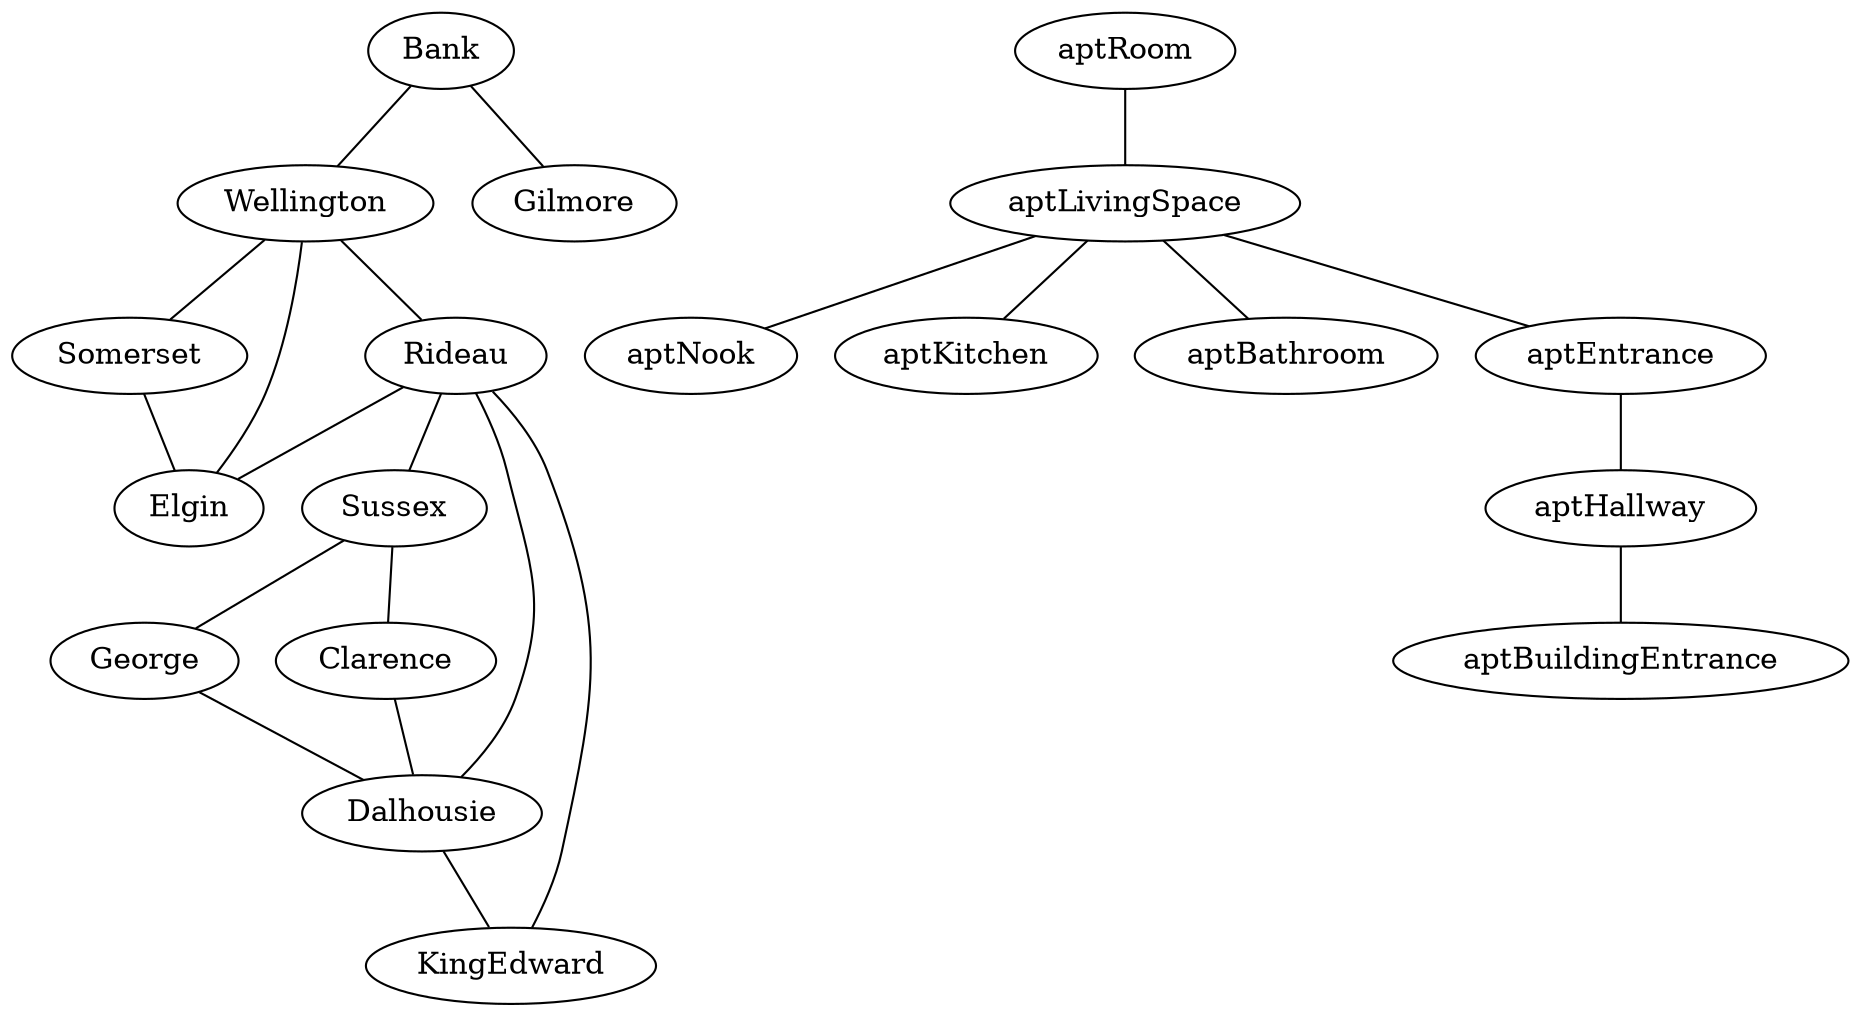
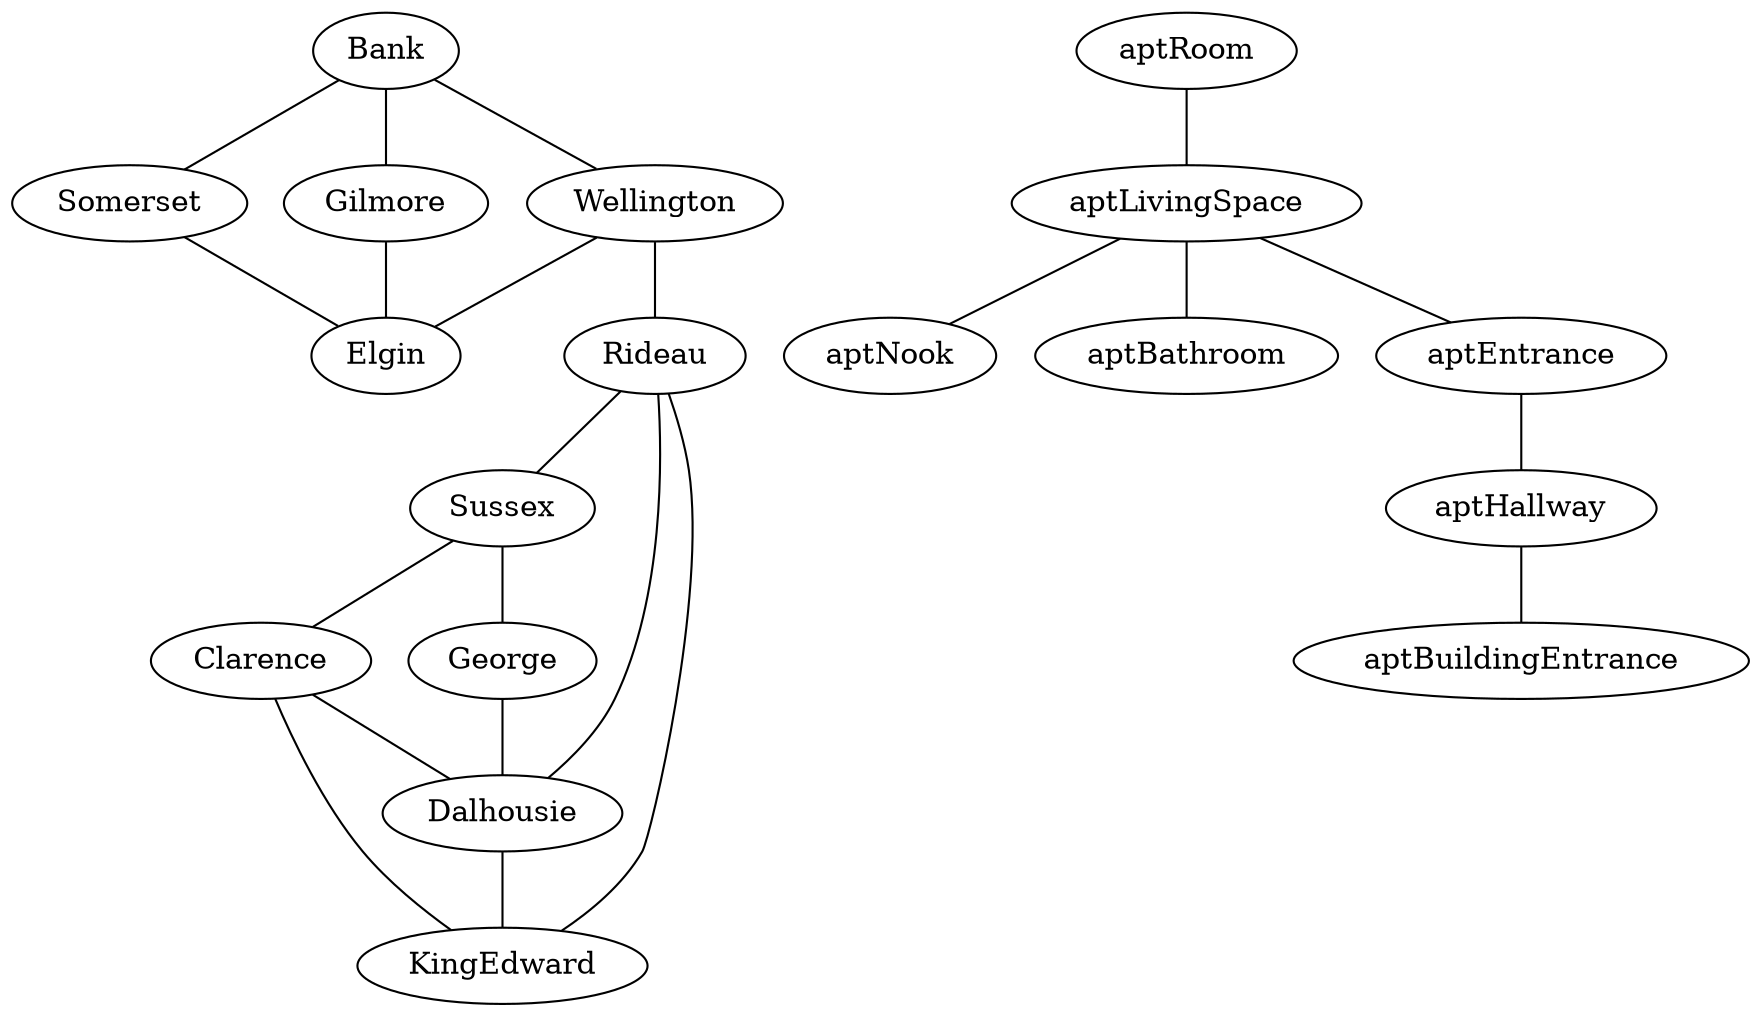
  graph {
    Bank
    Wellington
    Somerset
    Gilmore
    Elgin
    Rideau
    Sussex
    Dalhousie
    KingEdward
    George
    Clarence
    aptRoom
    aptLivingSpace
    aptNook
-   aptKitchen
    aptBathroom
    aptEntrance
    aptHallway
    aptBuildingEntrance
    subgraph sub_1 {
      Bank
      Wellington
      Somerset
      Gilmore
      Elgin
      Rideau
      Sussex
      Dalhousie
      KingEdward
      George
      Clarence
    }
    subgraph sub_2 {
      aptRoom
      aptLivingSpace
      aptNook
-     aptKitchen
      aptBathroom
      aptEntrance
      aptHallway
      aptBuildingEntrance
    }
    Bank -- Wellington
-   Wellington -- Somerset
+   Bank -- Somerset
    Bank -- Gilmore
    Wellington -- Elgin
    Wellington -- Rideau
    Somerset -- Elgin
-   Rideau -- Elgin
+   Gilmore -- Elgin
    Rideau -- Sussex
    Rideau -- Dalhousie
    Rideau -- KingEdward
    Sussex -- George
    Sussex -- Clarence
    Dalhousie -- KingEdward
    George -- Dalhousie
    Clarence -- Dalhousie
+   Clarence -- KingEdward
    aptRoom -- aptLivingSpace
    aptLivingSpace -- aptNook
-   aptLivingSpace -- aptKitchen
    aptLivingSpace -- aptBathroom
    aptLivingSpace -- aptEntrance
    aptEntrance -- aptHallway
    aptHallway -- aptBuildingEntrance
  }
